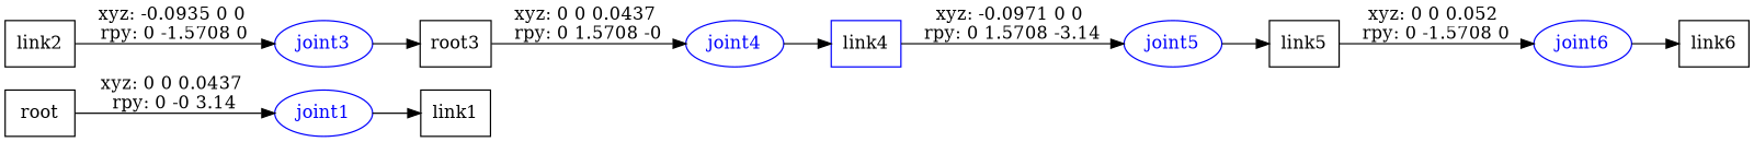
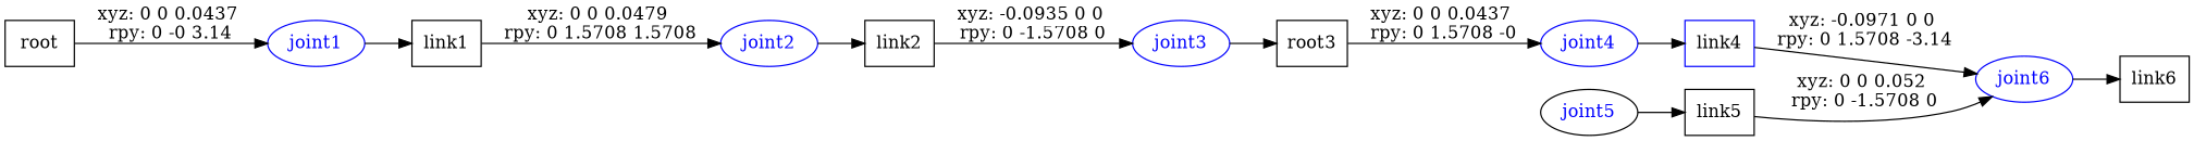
  digraph {
    rankdir=LR
    node [shape=box color=blue]
    n1 [label=root color=""]
    joint1 [fontcolor=blue shape=ellipse]
    n3 [label=link1 color=""]
+   joint2 [fontcolor=blue shape=ellipse]
    n5 [label=link2 color=""]
    joint3 [fontcolor=blue shape=ellipse]
    n7 [label=root3 color=""]
    joint4 [fontcolor=blue shape=ellipse]
    n9 [label=link4]
-   joint5 [fontcolor=blue shape=ellipse]
+   joint5 [color=black fontcolor=blue shape=ellipse]
    n11 [label=link5 color=""]
    joint6 [fontcolor=blue shape=ellipse]
    n13 [label=link6 color=""]
    n1 -> joint1 [label="xyz: 0 0 0.0437 \nrpy: 0 -0 3.14"]
    joint1 -> n3
+   n3 -> joint2 [label="xyz: 0 0 0.0479 \nrpy: 0 1.5708 1.5708"]
+   joint2 -> n5
    n5 -> joint3 [label="xyz: -0.0935 0 0 \nrpy: 0 -1.5708 0"]
    joint3 -> n7
    n7 -> joint4 [label="xyz: 0 0 0.0437 \nrpy: 0 1.5708 -0"]
    joint4 -> n9
-   n9 -> joint5 [label="xyz: -0.0971 0 0 \nrpy: 0 1.5708 -3.14"]
+   n9 -> joint6 [label="xyz: -0.0971 0 0 \nrpy: 0 1.5708 -3.14"]
    joint5 -> n11
    n11 -> joint6 [label="xyz: 0 0 0.052 \nrpy: 0 -1.5708 0"]
    joint6 -> n13
  }
